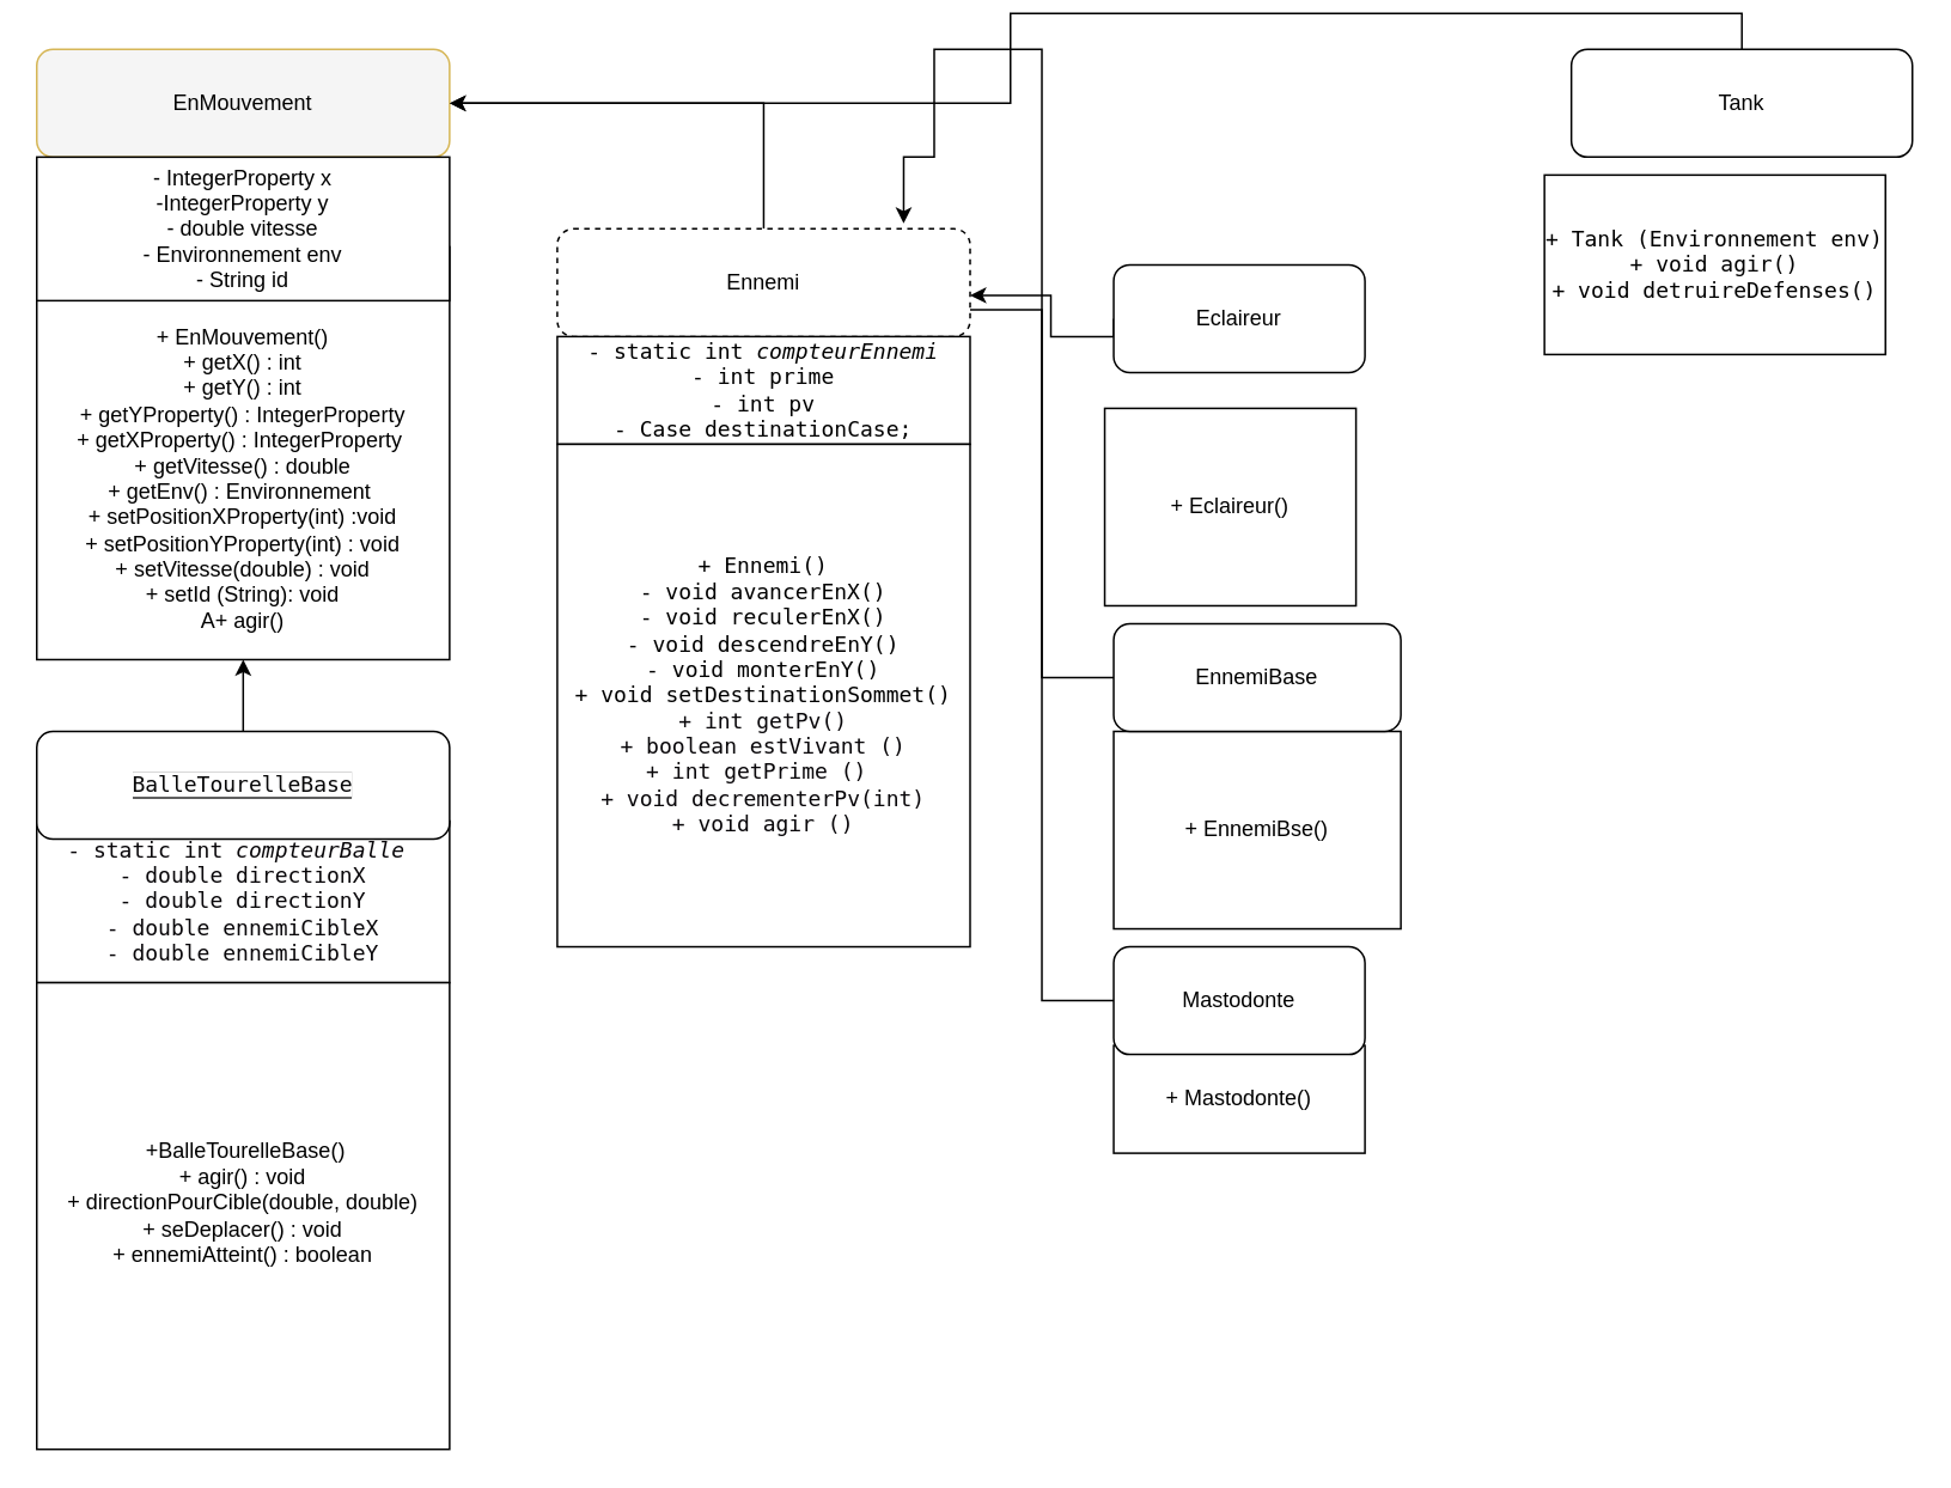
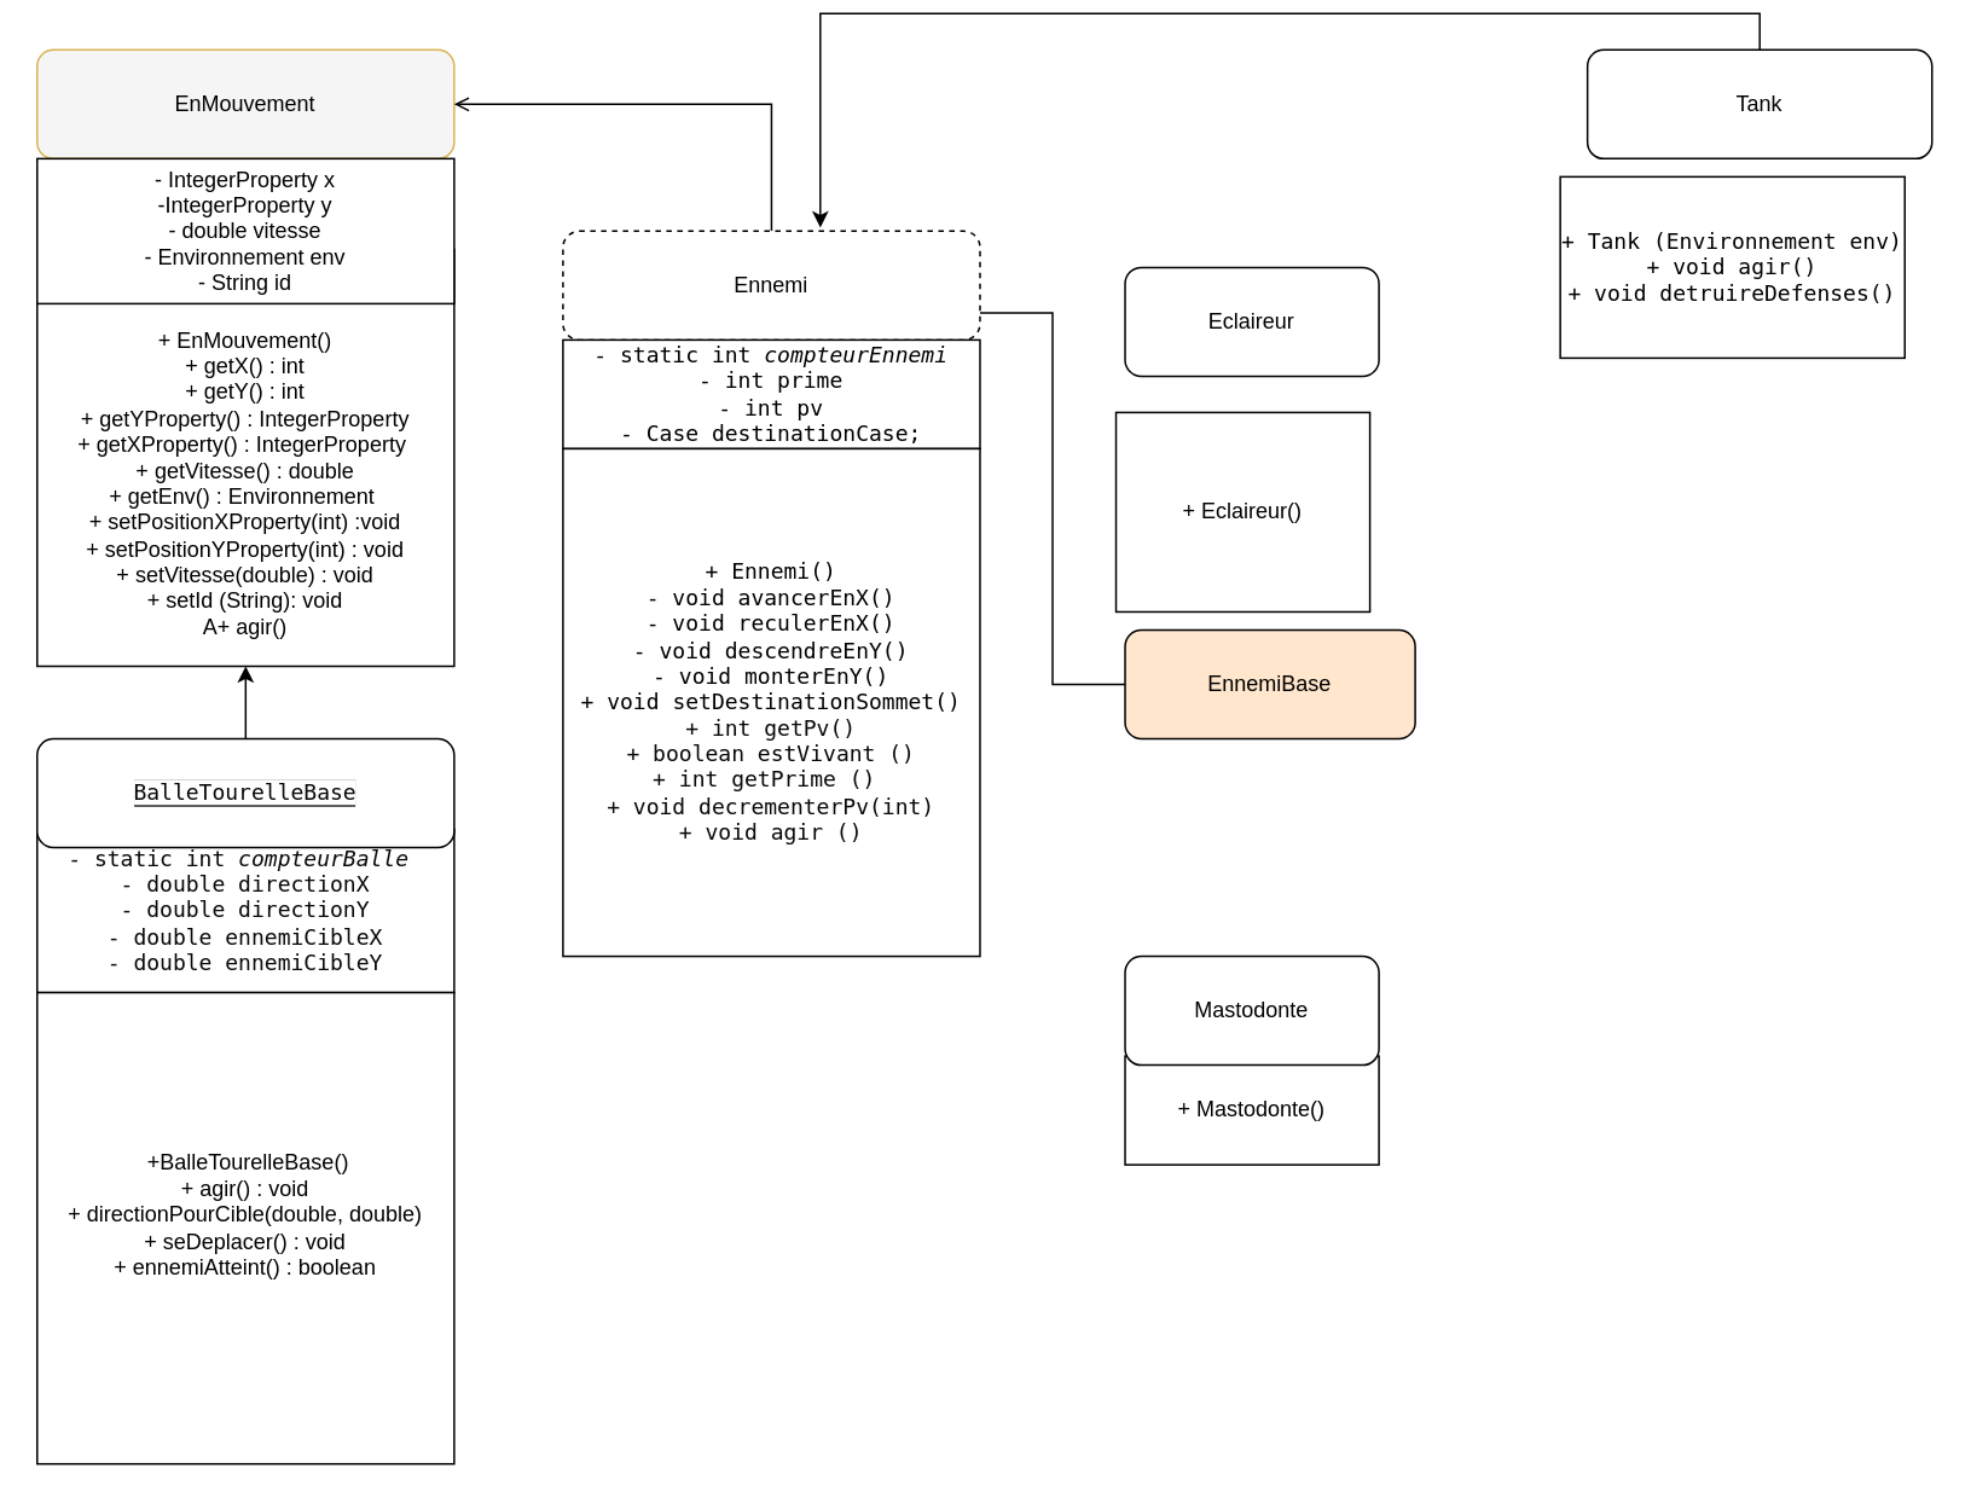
  <mxCell id="0" />
  <mxCell id="1" parent="0" />
  <mxCell id="2" value="&lt;div&gt;&lt;br&gt;&lt;/div&gt;&lt;div&gt;&lt;br&gt;&lt;/div&gt;&lt;div&gt;+ EnMouvement()&lt;br&gt;&lt;/div&gt;&lt;div&gt;+ getX() : int&lt;br&gt;&lt;/div&gt;&lt;div&gt;+ getY() : int &lt;br&gt;&lt;/div&gt;&lt;div&gt;+ getYProperty() : IntegerProperty&lt;/div&gt;&lt;div&gt;+ getXProperty() : IntegerProperty&amp;nbsp;&lt;/div&gt;&lt;div&gt;+ getVitesse() : double&lt;/div&gt;&lt;div&gt;+ getEnv() : Environnement&amp;nbsp;&lt;/div&gt;&lt;div&gt;+ setPositionXProperty(int) :void&lt;/div&gt;&lt;div&gt;+ setPositionYProperty(int) : void&lt;/div&gt;&lt;div&gt;+ setVitesse(double) : void&lt;/div&gt;&lt;div&gt;+ setId (String): void&lt;/div&gt;&lt;div&gt;A+ agir()&lt;br&gt;&lt;/div&gt;" style="rounded=0;whiteSpace=wrap;html=1;" vertex="1" parent="1"><mxGeometry x="20" y="130" width="230" height="230" as="geometry" /></mxCell>
  <mxCell id="3" value="EnMouvement" style="rounded=1;whiteSpace=wrap;html=1;fillColor=#f5f5f5;strokeColor=#d6b656;" vertex="1" parent="1"><mxGeometry x="20" y="20" width="230" height="60" as="geometry" /></mxCell>
  <mxCell id="4" value="&lt;div&gt;- IntegerProperty x&lt;/div&gt;&lt;div&gt;-IntegerProperty y&lt;/div&gt;&lt;div&gt;- double vitesse&lt;/div&gt;&lt;div&gt;- Environnement env&lt;/div&gt;&lt;div&gt;- String id&lt;br&gt;&lt;/div&gt;" style="rounded=0;whiteSpace=wrap;html=1;" vertex="1" parent="1"><mxGeometry x="20" y="80" width="230" height="80" as="geometry" /></mxCell>
  <mxCell id="5" value="&lt;pre style=&quot;color: rgb(169, 183, 198); font-family: &amp;quot;JetBrains Mono&amp;quot;, monospace;&quot;&gt;&lt;font color=&quot;#09070a&quot;&gt;- static int &lt;span style=&quot;font-style: italic;&quot;&gt;compteurBalle &lt;/span&gt;&lt;br&gt;- double directionX&lt;br&gt;- double directionY&lt;br&gt;- double ennemiCibleX&lt;br&gt;- double ennemiCibleY&lt;/font&gt;&lt;span style=&quot;color:#cc7832;&quot;&gt;&lt;br&gt;&lt;/span&gt;&lt;/pre&gt;" style="rounded=0;whiteSpace=wrap;html=1;" vertex="1" parent="1"><mxGeometry x="20" y="450" width="230" height="90" as="geometry" /></mxCell>
  <mxCell id="6" style="edgeStyle=orthogonalEdgeStyle;rounded=0;orthogonalLoop=1;jettySize=auto;html=1;exitX=0.5;exitY=0;exitDx=0;exitDy=0;entryX=0.5;entryY=1;entryDx=0;entryDy=0;" edge="1" parent="1" source="7" target="2"><mxGeometry relative="1" as="geometry" /></mxCell>
  <mxCell id="7" value="&lt;pre style=&quot;background-color: rgb(43, 43, 43); font-family: &amp;quot;JetBrains Mono&amp;quot;, monospace;&quot;&gt;&lt;font color=&quot;#070708&quot;&gt;&lt;span style=&quot;background-color: rgb(255, 255, 255);&quot;&gt;BalleTourelleBase&lt;/span&gt;&lt;/font&gt;&lt;/pre&gt;" style="rounded=1;whiteSpace=wrap;html=1;" vertex="1" parent="1"><mxGeometry x="20" y="400" width="230" height="60" as="geometry" /></mxCell>
  <mxCell id="8" value="&lt;div&gt;&amp;nbsp;+BalleTourelleBase()&lt;/div&gt;&lt;div&gt;+ agir() : void&lt;/div&gt;&lt;div&gt;+ directionPourCible(double, double)&lt;/div&gt;&lt;div&gt;+ seDeplacer() : void&lt;br&gt;&lt;/div&gt;&lt;div&gt;+ ennemiAtteint() : boolean&lt;br&gt;&lt;/div&gt;&lt;div&gt;&lt;br&gt;&lt;/div&gt;" style="rounded=0;whiteSpace=wrap;html=1;" vertex="1" parent="1"><mxGeometry x="20" y="540" width="230" height="260" as="geometry" /></mxCell>
  <mxCell id="9" style="edgeStyle=orthogonalEdgeStyle;rounded=0;orthogonalLoop=1;jettySize=auto;html=1;exitX=0.5;exitY=1;exitDx=0;exitDy=0;entryX=0.5;entryY=1;entryDx=0;entryDy=0;" edge="1" parent="1" source="8" target="8"><mxGeometry relative="1" as="geometry" /></mxCell>
- <mxCell id="10" style="edgeStyle=orthogonalEdgeStyle;rounded=0;orthogonalLoop=1;jettySize=auto;html=1;exitX=0.5;exitY=0;exitDx=0;exitDy=0;entryX=1;entryY=0.5;entryDx=0;entryDy=0;" edge="1" parent="1" source="11" target="3"><mxGeometry relative="1" as="geometry" /></mxCell>
+ <mxCell id="10" style="edgeStyle=orthogonalEdgeStyle;rounded=0;orthogonalLoop=1;jettySize=auto;html=1;exitX=0.5;exitY=0;exitDx=0;exitDy=0;entryX=1;entryY=0.5;entryDx=0;entryDy=0;endArrow=open;" edge="1" parent="1" source="11" target="3"><mxGeometry relative="1" as="geometry" /></mxCell>
  <mxCell id="11" value="Ennemi" style="rounded=1;whiteSpace=wrap;html=1;dashed=1;" vertex="1" parent="1"><mxGeometry x="310" y="120" width="230" height="60" as="geometry" /></mxCell>
  <mxCell id="12" value="&lt;pre style=&quot;color: rgb(169, 183, 198); font-family: &amp;quot;JetBrains Mono&amp;quot;, monospace;&quot;&gt;&lt;font color=&quot;#000000&quot;&gt;- static int &lt;span style=&quot;font-style: italic;&quot;&gt;compteurEnnemi&lt;/span&gt;&lt;br&gt;- int prime&lt;br&gt;- int pv&lt;br&gt;- Case destinationCase;&lt;/font&gt;&lt;/pre&gt;" style="rounded=0;whiteSpace=wrap;html=1;" vertex="1" parent="1"><mxGeometry x="310" y="180" width="230" height="60" as="geometry" /></mxCell>
  <mxCell id="13" value="&lt;pre style=&quot;color: rgb(169, 183, 198); font-family: &amp;quot;JetBrains Mono&amp;quot;, monospace;&quot;&gt;&lt;font color=&quot;#000000&quot;&gt;+ Ennemi()&lt;br&gt;- void avancerEnX()&lt;br&gt;- void reculerEnX()&lt;br&gt;- void descendreEnY()&lt;br&gt;- void monterEnY()&lt;br&gt;+ void setDestinationSommet()&lt;br&gt;&lt;/font&gt;&lt;font color=&quot;#09070a&quot;&gt;+ int getPv()&lt;br&gt;+ boolean estVivant ()&lt;br&gt;+ int getPrime () &lt;br&gt;+ void decrementerPv(int)&lt;br&gt;+ void agir ()&lt;/font&gt;&lt;/pre&gt;" style="rounded=0;whiteSpace=wrap;html=1;" vertex="1" parent="1"><mxGeometry x="310" y="240" width="230" height="280" as="geometry" /></mxCell>
- <mxCell id="14" style="edgeStyle=orthogonalEdgeStyle;rounded=0;orthogonalLoop=1;jettySize=auto;html=1;exitX=0;exitY=0.5;exitDx=0;exitDy=0;entryX=1;entryY=0.617;entryDx=0;entryDy=0;entryPerimeter=0;" edge="1" parent="1" source="15" target="11"><mxGeometry relative="1" as="geometry"><Array as="points"><mxPoint x="585" y="180" /><mxPoint x="585" y="157" /></Array></mxGeometry></mxCell>
  <mxCell id="15" value="Eclaireur" style="rounded=1;whiteSpace=wrap;html=1;" vertex="1" parent="1"><mxGeometry x="620" y="140" width="140" height="60" as="geometry" /></mxCell>
  <mxCell id="16" value="+ Mastodonte()" style="rounded=0;whiteSpace=wrap;html=1;" vertex="1" parent="1"><mxGeometry x="620" y="575" width="140" height="60" as="geometry" /></mxCell>
- <mxCell id="17" value="+ EnnemiBse()" style="rounded=0;whiteSpace=wrap;html=1;" vertex="1" parent="1"><mxGeometry x="620" y="400" width="160" height="110" as="geometry" /></mxCell>
  <mxCell id="18" value="+ Eclaireur()" style="rounded=0;whiteSpace=wrap;html=1;" vertex="1" parent="1"><mxGeometry x="615" y="220" width="140" height="110" as="geometry" /></mxCell>
  <mxCell id="19" style="edgeStyle=orthogonalEdgeStyle;rounded=0;orthogonalLoop=1;jettySize=auto;html=1;exitX=0;exitY=0.5;exitDx=0;exitDy=0;entryX=1;entryY=0.75;entryDx=0;entryDy=0;endArrow=none;" edge="1" parent="1" source="20" target="11"><mxGeometry relative="1" as="geometry" /></mxCell>
- <mxCell id="20" value="EnnemiBase" style="rounded=1;whiteSpace=wrap;html=1;" vertex="1" parent="1"><mxGeometry x="620" y="340" width="160" height="60" as="geometry" /></mxCell>
- <mxCell id="21" style="edgeStyle=orthogonalEdgeStyle;rounded=0;orthogonalLoop=1;jettySize=auto;html=1;exitX=0;exitY=0.5;exitDx=0;exitDy=0;entryX=0.839;entryY=-0.05;entryDx=0;entryDy=0;entryPerimeter=0;" edge="1" parent="1" source="22" target="11"><mxGeometry relative="1" as="geometry"><Array as="points"><mxPoint x="580" y="550" /><mxPoint x="580" y="20" /><mxPoint x="520" y="20" /><mxPoint x="520" y="80" /><mxPoint x="503" y="80" /></Array></mxGeometry></mxCell>
+ <mxCell id="20" value="EnnemiBase" style="rounded=1;whiteSpace=wrap;html=1;fillColor=#ffe6cc;" vertex="1" parent="1"><mxGeometry x="620" y="340" width="160" height="60" as="geometry" /></mxCell>
  <mxCell id="22" value="Mastodonte" style="rounded=1;whiteSpace=wrap;html=1;" vertex="1" parent="1"><mxGeometry x="620" y="520" width="140" height="60" as="geometry" /></mxCell>
- <mxCell id="23" style="edgeStyle=orthogonalEdgeStyle;rounded=0;orthogonalLoop=1;jettySize=auto;html=1;exitX=0.5;exitY=0;exitDx=0;exitDy=0;" edge="1" parent="1" source="24" target="3"><mxGeometry relative="1" as="geometry" /></mxCell>
+ <mxCell id="23" style="edgeStyle=orthogonalEdgeStyle;rounded=0;orthogonalLoop=1;jettySize=auto;html=1;exitX=0.5;exitY=0;exitDx=0;exitDy=0;entryX=0.617;entryY=-0.033;entryDx=0;entryDy=0;entryPerimeter=0;" edge="1" parent="1" source="24" target="11"><mxGeometry relative="1" as="geometry" /></mxCell>
  <mxCell id="24" value="&lt;div&gt;Tank&lt;/div&gt;" style="rounded=1;whiteSpace=wrap;html=1;" vertex="1" parent="1"><mxGeometry x="875" y="20" width="190" height="60" as="geometry" /></mxCell>
  <mxCell id="25" value="&lt;pre style=&quot;color: rgb(169, 183, 198); font-family: &amp;quot;JetBrains Mono&amp;quot;, monospace;&quot;&gt;&lt;font color=&quot;#000000&quot;&gt;+ Tank (Environnement env)&lt;br&gt;+ void agir()&lt;br&gt;+ void detruireDefenses()&lt;/font&gt;&lt;/pre&gt;" style="rounded=0;whiteSpace=wrap;html=1;" vertex="1" parent="1"><mxGeometry x="860" y="90" width="190" height="100" as="geometry" /></mxCell>
